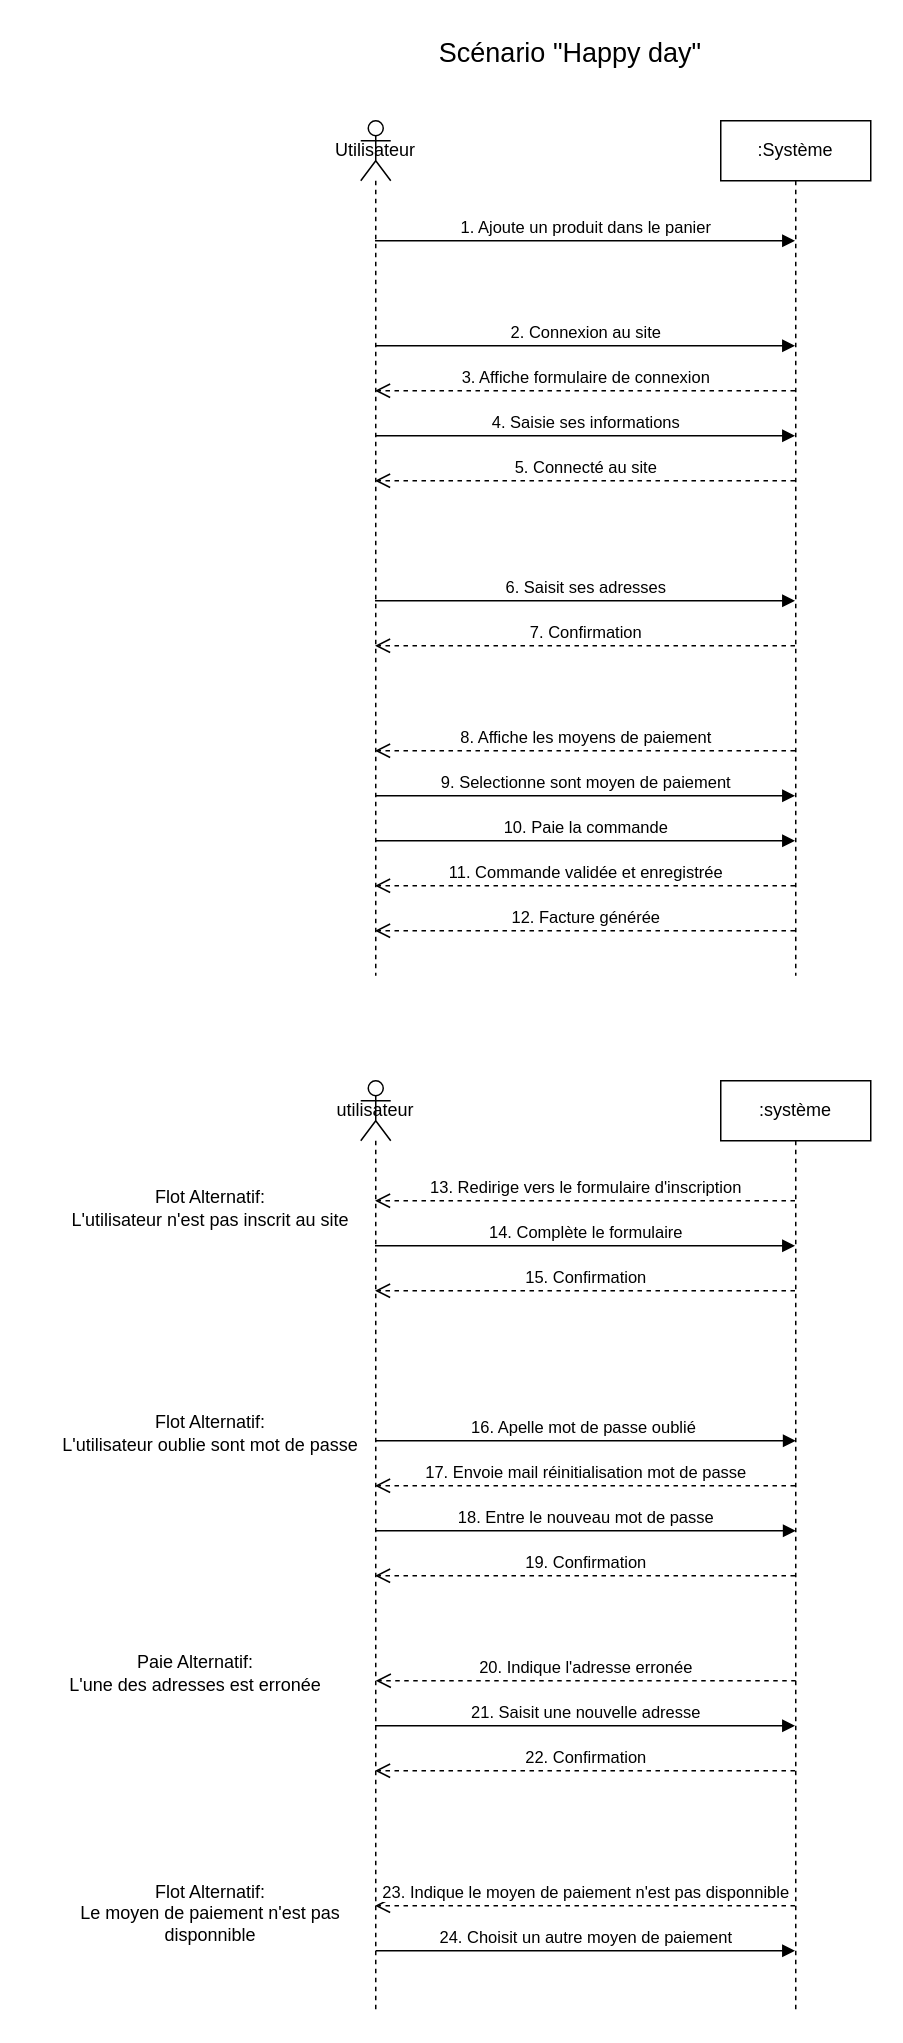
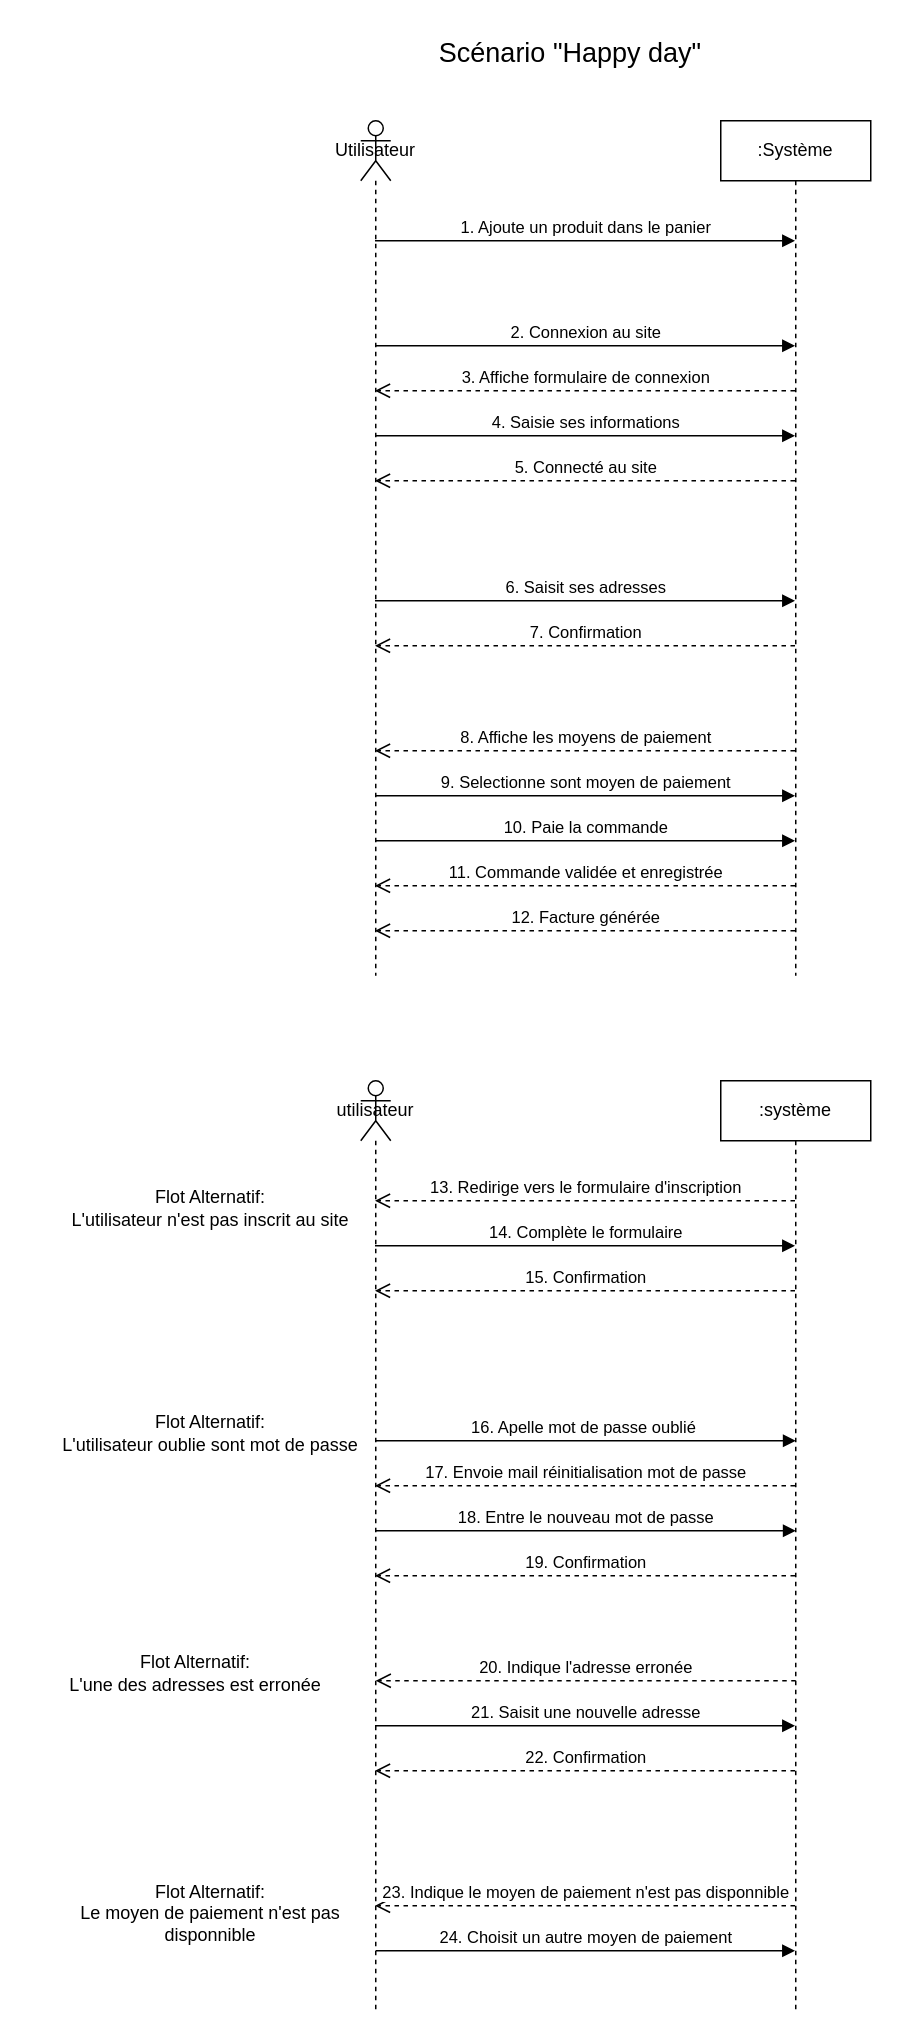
  <mxCell id="0" />
  <mxCell id="1" parent="0" />
  <mxCell id="2" value="Utilisateur" style="shape=umlLifeline;perimeter=lifelinePerimeter;whiteSpace=wrap;html=1;container=1;dropTarget=0;collapsible=0;recursiveResize=0;outlineConnect=0;portConstraint=eastwest;newEdgeStyle={&quot;curved&quot;:0,&quot;rounded&quot;:0};participant=umlActor;" vertex="1" parent="1"><mxGeometry x="240" y="80" width="20" height="570" as="geometry" /></mxCell>
  <mxCell id="3" value=":Système" style="shape=umlLifeline;perimeter=lifelinePerimeter;whiteSpace=wrap;html=1;container=1;dropTarget=0;collapsible=0;recursiveResize=0;outlineConnect=0;portConstraint=eastwest;newEdgeStyle={&quot;curved&quot;:0,&quot;rounded&quot;:0};" vertex="1" parent="1"><mxGeometry x="480" y="80" width="100" height="570" as="geometry" /></mxCell>
  <mxCell id="4" value="1. Ajoute un produit dans le panier" style="html=1;verticalAlign=bottom;endArrow=block;curved=0;rounded=0;" edge="1" parent="1" source="2" target="3"><mxGeometry width="80" relative="1" as="geometry"><mxPoint x="270" y="370" as="sourcePoint" /><mxPoint x="350" y="370" as="targetPoint" /><Array as="points"><mxPoint x="390" y="160" /></Array><mxPoint as="offset" /></mxGeometry></mxCell>
  <mxCell id="5" value="2. Connexion au site" style="html=1;verticalAlign=bottom;endArrow=block;curved=0;rounded=0;" edge="1" parent="1" source="2" target="3"><mxGeometry width="80" relative="1" as="geometry"><mxPoint x="270" y="370" as="sourcePoint" /><mxPoint x="350" y="370" as="targetPoint" /><Array as="points"><mxPoint x="390" y="230" /></Array></mxGeometry></mxCell>
  <mxCell id="6" value="3. Affiche formulaire de connexion" style="html=1;verticalAlign=bottom;endArrow=open;dashed=1;endSize=8;curved=0;rounded=0;" edge="1" parent="1" source="3" target="2"><mxGeometry relative="1" as="geometry"><mxPoint x="350" y="370" as="sourcePoint" /><mxPoint x="270" y="370" as="targetPoint" /><Array as="points"><mxPoint x="390" y="260" /></Array></mxGeometry></mxCell>
  <mxCell id="7" value="4. Saisie ses informations" style="html=1;verticalAlign=bottom;endArrow=block;curved=0;rounded=0;" edge="1" parent="1" source="2" target="3"><mxGeometry width="80" relative="1" as="geometry"><mxPoint x="270" y="370" as="sourcePoint" /><mxPoint x="350" y="370" as="targetPoint" /><Array as="points"><mxPoint x="390" y="290" /></Array></mxGeometry></mxCell>
  <mxCell id="8" value="5. Connecté au site" style="html=1;verticalAlign=bottom;endArrow=open;dashed=1;endSize=8;curved=0;rounded=0;" edge="1" parent="1" source="3" target="2"><mxGeometry relative="1" as="geometry"><mxPoint x="350" y="370" as="sourcePoint" /><mxPoint x="270" y="370" as="targetPoint" /><Array as="points"><mxPoint x="390" y="320" /></Array></mxGeometry></mxCell>
  <mxCell id="9" value="6. Saisit ses adresses" style="html=1;verticalAlign=bottom;endArrow=block;curved=0;rounded=0;" edge="1" parent="1" source="2" target="3"><mxGeometry width="80" relative="1" as="geometry"><mxPoint x="310" y="490" as="sourcePoint" /><mxPoint x="390" y="490" as="targetPoint" /><Array as="points"><mxPoint x="380" y="400" /></Array></mxGeometry></mxCell>
  <mxCell id="10" value="7. Confirmation" style="html=1;verticalAlign=bottom;endArrow=open;dashed=1;endSize=8;curved=0;rounded=0;" edge="1" parent="1" source="3" target="2"><mxGeometry relative="1" as="geometry"><mxPoint x="350" y="370" as="sourcePoint" /><mxPoint x="270" y="370" as="targetPoint" /><Array as="points"><mxPoint x="390" y="430" /></Array></mxGeometry></mxCell>
  <mxCell id="11" value="8. Affiche les moyens de paiement" style="html=1;verticalAlign=bottom;endArrow=open;dashed=1;endSize=8;curved=0;rounded=0;" edge="1" parent="1" source="3" target="2"><mxGeometry relative="1" as="geometry"><mxPoint x="350" y="370" as="sourcePoint" /><mxPoint x="270" y="370" as="targetPoint" /><Array as="points"><mxPoint x="380" y="500" /></Array></mxGeometry></mxCell>
  <mxCell id="12" value="9. Selectionne sont moyen de paiement" style="html=1;verticalAlign=bottom;endArrow=block;curved=0;rounded=0;" edge="1" parent="1" source="2" target="3"><mxGeometry width="80" relative="1" as="geometry"><mxPoint x="270" y="370" as="sourcePoint" /><mxPoint x="350" y="370" as="targetPoint" /><Array as="points"><mxPoint x="380" y="530" /></Array></mxGeometry></mxCell>
  <mxCell id="13" value="10. Paie la commande" style="html=1;verticalAlign=bottom;endArrow=block;curved=0;rounded=0;" edge="1" parent="1" source="2" target="3"><mxGeometry width="80" relative="1" as="geometry"><mxPoint x="270" y="470" as="sourcePoint" /><mxPoint x="350" y="470" as="targetPoint" /><Array as="points"><mxPoint x="390" y="560" /></Array></mxGeometry></mxCell>
  <mxCell id="14" value="11. Commande validée et enregistrée" style="html=1;verticalAlign=bottom;endArrow=open;dashed=1;endSize=8;curved=0;rounded=0;" edge="1" parent="1" source="3" target="2"><mxGeometry relative="1" as="geometry"><mxPoint x="350" y="470" as="sourcePoint" /><mxPoint x="270" y="470" as="targetPoint" /><Array as="points"><mxPoint x="390" y="590" /></Array></mxGeometry></mxCell>
  <mxCell id="15" value="12. Facture générée" style="html=1;verticalAlign=bottom;endArrow=open;dashed=1;endSize=8;curved=0;rounded=0;" edge="1" parent="1" source="3" target="2"><mxGeometry relative="1" as="geometry"><mxPoint x="350" y="470" as="sourcePoint" /><mxPoint x="270" y="470" as="targetPoint" /><Array as="points"><mxPoint x="390" y="620" /></Array></mxGeometry></mxCell>
  <mxCell id="16" value="&lt;font style=&quot;font-size: 18px;&quot;&gt;Scénario &quot;Happy day&quot;&lt;/font&gt;" style="text;strokeColor=none;align=center;fillColor=none;html=1;verticalAlign=middle;whiteSpace=wrap;rounded=0;" vertex="1" parent="1"><mxGeometry x="290" y="20" width="180" height="30" as="geometry" /></mxCell>
  <mxCell id="17" value="utilisateur" style="shape=umlLifeline;perimeter=lifelinePerimeter;whiteSpace=wrap;html=1;container=1;dropTarget=0;collapsible=0;recursiveResize=0;outlineConnect=0;portConstraint=eastwest;newEdgeStyle={&quot;curved&quot;:0,&quot;rounded&quot;:0};participant=umlActor;" vertex="1" parent="1"><mxGeometry x="240" y="720" width="20" height="620" as="geometry" /></mxCell>
  <mxCell id="18" value=":système" style="shape=umlLifeline;perimeter=lifelinePerimeter;whiteSpace=wrap;html=1;container=1;dropTarget=0;collapsible=0;recursiveResize=0;outlineConnect=0;portConstraint=eastwest;newEdgeStyle={&quot;curved&quot;:0,&quot;rounded&quot;:0};" vertex="1" parent="1"><mxGeometry x="480" y="720" width="100" height="620" as="geometry" /></mxCell>
  <mxCell id="19" value="Flot Alternatif:&lt;br&gt;L'utilisateur oublie sont mot de passe" style="text;strokeColor=none;align=center;fillColor=none;html=1;verticalAlign=middle;whiteSpace=wrap;rounded=0;" vertex="1" parent="1"><mxGeometry x="30" y="940" width="220" height="30" as="geometry" /></mxCell>
  <mxCell id="20" value="13. Redirige vers le formulaire d'inscription" style="html=1;verticalAlign=bottom;endArrow=open;dashed=1;endSize=8;curved=0;rounded=0;" edge="1" parent="1" source="18" target="17"><mxGeometry relative="1" as="geometry"><mxPoint x="350" y="670" as="sourcePoint" /><mxPoint x="270" y="670" as="targetPoint" /><Array as="points"><mxPoint x="370" y="800" /></Array></mxGeometry></mxCell>
  <mxCell id="21" value="14. Complète le formulaire" style="html=1;verticalAlign=bottom;endArrow=block;curved=0;rounded=0;" edge="1" parent="1"><mxGeometry width="80" relative="1" as="geometry"><mxPoint x="249.5" y="830" as="sourcePoint" /><mxPoint x="529.5" y="830" as="targetPoint" /></mxGeometry></mxCell>
  <mxCell id="22" value="15. Confirmation" style="html=1;verticalAlign=bottom;endArrow=open;dashed=1;endSize=8;curved=0;rounded=0;" edge="1" parent="1"><mxGeometry relative="1" as="geometry"><mxPoint x="529.5" y="860" as="sourcePoint" /><mxPoint x="249.5" y="860" as="targetPoint" /></mxGeometry></mxCell>
  <mxCell id="23" value="Flot Alternatif:&lt;br&gt;L'utilisateur n'est pas inscrit au site" style="text;strokeColor=none;align=center;fillColor=none;html=1;verticalAlign=middle;whiteSpace=wrap;rounded=0;" vertex="1" parent="1"><mxGeometry x="30" y="790" width="220" height="30" as="geometry" /></mxCell>
  <mxCell id="24" value="16. Apelle mot de passe oublié&amp;nbsp;" style="html=1;verticalAlign=bottom;endArrow=block;curved=0;rounded=0;" edge="1" parent="1"><mxGeometry width="80" relative="1" as="geometry"><mxPoint x="250" y="960" as="sourcePoint" /><mxPoint x="530" y="960" as="targetPoint" /></mxGeometry></mxCell>
  <mxCell id="25" value="17. Envoie mail réinitialisation mot de passe" style="html=1;verticalAlign=bottom;endArrow=open;dashed=1;endSize=8;curved=0;rounded=0;" edge="1" parent="1" source="18" target="17"><mxGeometry relative="1" as="geometry"><mxPoint x="390" y="990" as="sourcePoint" /><mxPoint x="310" y="990" as="targetPoint" /><Array as="points"><mxPoint x="380" y="990" /></Array></mxGeometry></mxCell>
  <mxCell id="26" value="18. Entre le nouveau mot de passe" style="html=1;verticalAlign=bottom;endArrow=block;curved=0;rounded=0;" edge="1" parent="1"><mxGeometry width="80" relative="1" as="geometry"><mxPoint x="250" y="1020" as="sourcePoint" /><mxPoint x="530" y="1020" as="targetPoint" /></mxGeometry></mxCell>
  <mxCell id="27" value="19. Confirmation" style="html=1;verticalAlign=bottom;endArrow=open;dashed=1;endSize=8;curved=0;rounded=0;" edge="1" parent="1" source="18" target="17"><mxGeometry relative="1" as="geometry"><mxPoint x="410" y="1070" as="sourcePoint" /><mxPoint x="330" y="1070" as="targetPoint" /><Array as="points"><mxPoint x="380" y="1050" /></Array></mxGeometry></mxCell>
- <mxCell id="28" value="Paie Alternatif:&lt;br&gt;L'une des adresses est erronée" style="text;strokeColor=none;align=center;fillColor=none;html=1;verticalAlign=middle;whiteSpace=wrap;rounded=0;" vertex="1" parent="1"><mxGeometry x="20" y="1100" width="220" height="30" as="geometry" /></mxCell>
+ <mxCell id="28" value="Flot Alternatif:&lt;br&gt;L'une des adresses est erronée" style="text;strokeColor=none;align=center;fillColor=none;html=1;verticalAlign=middle;whiteSpace=wrap;rounded=0;" vertex="1" parent="1"><mxGeometry x="20" y="1100" width="220" height="30" as="geometry" /></mxCell>
  <mxCell id="29" value="20. Indique l'adresse erronée" style="html=1;verticalAlign=bottom;endArrow=open;dashed=1;endSize=8;curved=0;rounded=0;" edge="1" parent="1"><mxGeometry relative="1" as="geometry"><mxPoint x="530" y="1120" as="sourcePoint" /><mxPoint x="250" y="1120" as="targetPoint" /></mxGeometry></mxCell>
  <mxCell id="30" value="21. Saisit une nouvelle adresse" style="html=1;verticalAlign=bottom;endArrow=block;curved=0;rounded=0;" edge="1" parent="1" source="17" target="18"><mxGeometry width="80" relative="1" as="geometry"><mxPoint x="340" y="1190" as="sourcePoint" /><mxPoint x="420" y="1190" as="targetPoint" /><Array as="points"><mxPoint x="380" y="1150" /></Array></mxGeometry></mxCell>
  <mxCell id="31" value="22. Confirmation" style="html=1;verticalAlign=bottom;endArrow=open;dashed=1;endSize=8;curved=0;rounded=0;" edge="1" parent="1" source="18" target="17"><mxGeometry relative="1" as="geometry"><mxPoint x="420" y="1220" as="sourcePoint" /><mxPoint x="340" y="1220" as="targetPoint" /><Array as="points"><mxPoint x="380" y="1180" /></Array></mxGeometry></mxCell>
  <mxCell id="32" value="23. Indique le moyen de paiement n'est pas disponnible" style="html=1;verticalAlign=bottom;endArrow=open;dashed=1;endSize=8;curved=0;rounded=0;" edge="1" parent="1" source="18" target="17"><mxGeometry relative="1" as="geometry"><mxPoint x="380" y="1270" as="sourcePoint" /><mxPoint x="300" y="1270" as="targetPoint" /><Array as="points"><mxPoint x="380" y="1270" /></Array></mxGeometry></mxCell>
  <mxCell id="33" value="24. Choisit un autre moyen de paiement" style="html=1;verticalAlign=bottom;endArrow=block;curved=0;rounded=0;" edge="1" parent="1" target="18"><mxGeometry width="80" relative="1" as="geometry"><mxPoint x="250" y="1300" as="sourcePoint" /><mxPoint x="330" y="1300" as="targetPoint" /></mxGeometry></mxCell>
  <mxCell id="34" value="Flot Alternatif:&lt;br&gt;Le moyen de paiement n'est pas disponnible" style="text;strokeColor=none;align=center;fillColor=none;html=1;verticalAlign=middle;whiteSpace=wrap;rounded=0;" vertex="1" parent="1"><mxGeometry x="30" y="1260" width="220" height="30" as="geometry" /></mxCell>
